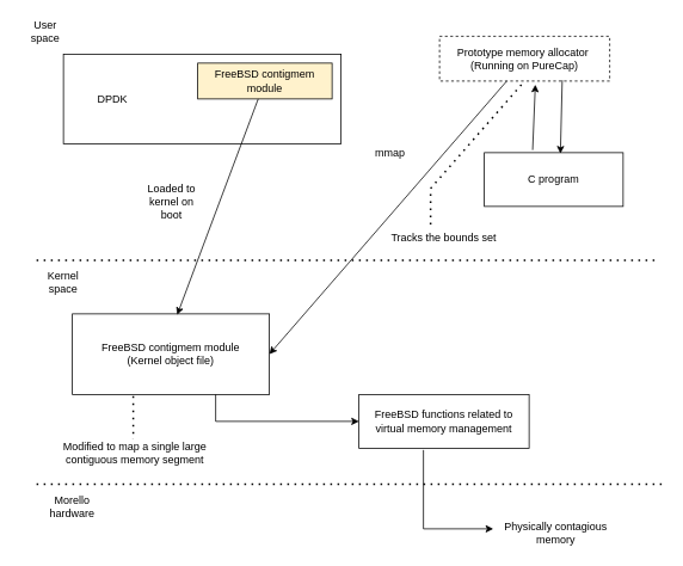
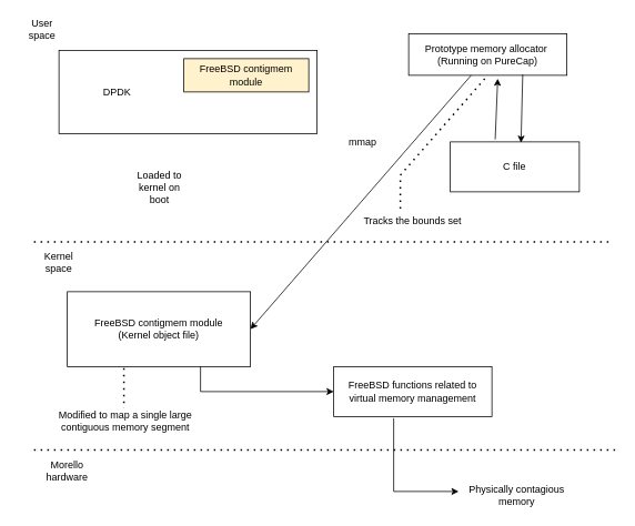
  <mxCell id="0" />
  <mxCell id="1" parent="0" />
  <mxCell id="2" value="" style="endArrow=none;dashed=1;html=1;dashPattern=1 3;strokeWidth=2;rounded=0;" edge="1" parent="1"><mxGeometry width="50" height="50" relative="1" as="geometry"><mxPoint x="40" y="290" as="sourcePoint" /><mxPoint x="730" y="290" as="targetPoint" /></mxGeometry></mxCell>
  <mxCell id="3" value="" style="endArrow=none;dashed=1;html=1;dashPattern=1 3;strokeWidth=2;rounded=0;" edge="1" parent="1"><mxGeometry width="50" height="50" relative="1" as="geometry"><mxPoint x="40" y="540" as="sourcePoint" /><mxPoint x="740" y="540" as="targetPoint" /><Array as="points"><mxPoint x="390" y="540" /></Array></mxGeometry></mxCell>
  <mxCell id="4" value="" style="rounded=0;whiteSpace=wrap;html=1;" vertex="1" parent="1"><mxGeometry x="70" y="60" width="310" height="100" as="geometry" /></mxCell>
  <mxCell id="5" value="FreeBSD contigmem module" style="rounded=0;whiteSpace=wrap;html=1;fillColor=#fff2cc;" vertex="1" parent="1"><mxGeometry x="220" y="70" width="150" height="40" as="geometry" /></mxCell>
- <mxCell id="6" value="Prototype memory allocator&amp;nbsp;&lt;div&gt;(Running on PureCap)&lt;/div&gt;" style="rounded=0;whiteSpace=wrap;html=1;dashed=1;" vertex="1" parent="1"><mxGeometry x="490" y="40" width="190" height="50" as="geometry" /></mxCell>
+ <mxCell id="6" value="Prototype memory allocator&amp;nbsp;&lt;div&gt;(Running on PureCap)&lt;/div&gt;" style="rounded=0;whiteSpace=wrap;html=1;" vertex="1" parent="1"><mxGeometry x="490" y="40" width="190" height="50" as="geometry" /></mxCell>
  <mxCell id="7" value="FreeBSD contigmem module&lt;div&gt;(Kernel object file)&lt;/div&gt;" style="rounded=0;whiteSpace=wrap;html=1;" vertex="1" parent="1"><mxGeometry x="80" y="350" width="220" height="90" as="geometry" /></mxCell>
- <mxCell id="8" value="" style="endArrow=classic;html=1;rounded=0;entryX=0.532;entryY=0.011;entryDx=0;entryDy=0;entryPerimeter=0;" edge="1" parent="1" source="5" target="7"><mxGeometry width="50" height="50" relative="1" as="geometry"><mxPoint x="370" y="170" as="sourcePoint" /><mxPoint x="420" y="120" as="targetPoint" /></mxGeometry></mxCell>
- <mxCell id="9" value="DPDK" style="text;html=1;align=center;verticalAlign=middle;whiteSpace=wrap;rounded=0;" vertex="1" parent="1"><mxGeometry x="95" y="95" width="60" height="30" as="geometry" /></mxCell>
+ <mxCell id="9" value="DPDK" style="text;html=1;align=center;verticalAlign=middle;whiteSpace=wrap;rounded=0;" vertex="1" parent="1"><mxGeometry x="110" y="95" width="60" height="30" as="geometry" /></mxCell>
  <mxCell id="10" value="Loaded to kernel on boot" style="text;html=1;align=center;verticalAlign=middle;whiteSpace=wrap;rounded=0;" vertex="1" parent="1"><mxGeometry x="161" y="210" width="60" height="30" as="geometry" /></mxCell>
  <mxCell id="11" value="mmap" style="text;html=1;align=center;verticalAlign=middle;whiteSpace=wrap;rounded=0;" vertex="1" parent="1"><mxGeometry x="405" y="150" width="60" height="40" as="geometry" /></mxCell>
  <mxCell id="12" value="" style="endArrow=none;startArrow=classic;html=1;rounded=0;exitX=1;exitY=0.5;exitDx=0;exitDy=0;entryX=0.395;entryY=1;entryDx=0;entryDy=0;entryPerimeter=0;" edge="1" parent="1" source="7" target="6"><mxGeometry width="50" height="50" relative="1" as="geometry"><mxPoint x="370" y="170" as="sourcePoint" /><mxPoint x="420" y="120" as="targetPoint" /></mxGeometry></mxCell>
- <mxCell id="13" value="C program" style="rounded=0;whiteSpace=wrap;html=1;" vertex="1" parent="1"><mxGeometry x="540" y="170" width="155" height="60" as="geometry" /></mxCell>
+ <mxCell id="13" value="C file" style="rounded=0;whiteSpace=wrap;html=1;" vertex="1" parent="1"><mxGeometry x="540" y="170" width="155" height="60" as="geometry" /></mxCell>
  <mxCell id="14" value="" style="endArrow=classic;html=1;rounded=0;entryX=0.563;entryY=1.08;entryDx=0;entryDy=0;entryPerimeter=0;exitX=0.348;exitY=-0.05;exitDx=0;exitDy=0;exitPerimeter=0;" edge="1" parent="1" source="13" target="6"><mxGeometry width="50" height="50" relative="1" as="geometry"><mxPoint x="370" y="350" as="sourcePoint" /><mxPoint x="420" y="300" as="targetPoint" /></mxGeometry></mxCell>
  <mxCell id="15" value="" style="endArrow=classic;html=1;rounded=0;exitX=0.721;exitY=0.98;exitDx=0;exitDy=0;exitPerimeter=0;entryX=0.548;entryY=0.017;entryDx=0;entryDy=0;entryPerimeter=0;" edge="1" parent="1" source="6" target="13"><mxGeometry width="50" height="50" relative="1" as="geometry"><mxPoint x="370" y="350" as="sourcePoint" /><mxPoint x="680" y="310" as="targetPoint" /></mxGeometry></mxCell>
  <mxCell id="16" value="" style="endArrow=none;dashed=1;html=1;dashPattern=1 3;strokeWidth=2;rounded=0;entryX=0.5;entryY=1;entryDx=0;entryDy=0;" edge="1" parent="1" target="6"><mxGeometry width="50" height="50" relative="1" as="geometry"><mxPoint x="480" y="250" as="sourcePoint" /><mxPoint x="420" y="300" as="targetPoint" /><Array as="points"><mxPoint x="480" y="210" /></Array></mxGeometry></mxCell>
  <mxCell id="17" value="Tracks the bounds set" style="text;html=1;align=center;verticalAlign=middle;whiteSpace=wrap;rounded=0;" vertex="1" parent="1"><mxGeometry x="430" y="250" width="130" height="30" as="geometry" /></mxCell>
  <mxCell id="18" value="" style="endArrow=classic;html=1;rounded=0;exitX=0.75;exitY=1;exitDx=0;exitDy=0;" edge="1" parent="1"><mxGeometry width="50" height="50" relative="1" as="geometry"><mxPoint x="240" y="440" as="sourcePoint" /><mxPoint x="400" y="470" as="targetPoint" /><Array as="points"><mxPoint x="240" y="470" /></Array></mxGeometry></mxCell>
  <mxCell id="19" value="FreeBSD functions related to virtual memory management" style="rounded=0;whiteSpace=wrap;html=1;" vertex="1" parent="1"><mxGeometry x="400" y="440" width="190" height="60" as="geometry" /></mxCell>
  <mxCell id="20" value="" style="endArrow=none;dashed=1;html=1;dashPattern=1 3;strokeWidth=2;rounded=0;exitX=0.309;exitY=1.022;exitDx=0;exitDy=0;exitPerimeter=0;" edge="1" parent="1" source="7"><mxGeometry width="50" height="50" relative="1" as="geometry"><mxPoint x="370" y="350" as="sourcePoint" /><mxPoint x="148" y="490" as="targetPoint" /></mxGeometry></mxCell>
  <mxCell id="21" value="Kernel space" style="text;html=1;align=center;verticalAlign=middle;whiteSpace=wrap;rounded=0;" vertex="1" parent="1"><mxGeometry x="40" y="300" width="60" height="30" as="geometry" /></mxCell>
  <mxCell id="22" value="User space" style="text;html=1;align=center;verticalAlign=middle;whiteSpace=wrap;rounded=0;" vertex="1" parent="1"><mxGeometry x="20" y="20" width="60" height="30" as="geometry" /></mxCell>
  <mxCell id="23" value="Modified to map a single large contiguous memory segment" style="text;html=1;align=center;verticalAlign=middle;whiteSpace=wrap;rounded=0;" vertex="1" parent="1"><mxGeometry x="50" y="490" width="200" height="30" as="geometry" /></mxCell>
  <mxCell id="24" value="Physically contagious memory" style="text;html=1;align=center;verticalAlign=middle;whiteSpace=wrap;rounded=0;" vertex="1" parent="1"><mxGeometry x="540" y="580" width="160" height="30" as="geometry" /></mxCell>
  <mxCell id="25" value="" style="endArrow=classic;html=1;rounded=0;exitX=0.379;exitY=1.033;exitDx=0;exitDy=0;exitPerimeter=0;" edge="1" parent="1" source="19"><mxGeometry width="50" height="50" relative="1" as="geometry"><mxPoint x="370" y="620" as="sourcePoint" /><mxPoint x="550" y="590" as="targetPoint" /><Array as="points"><mxPoint x="472" y="590" /></Array></mxGeometry></mxCell>
  <mxCell id="26" value="Morello hardware" style="text;html=1;align=center;verticalAlign=middle;whiteSpace=wrap;rounded=0;" vertex="1" parent="1"><mxGeometry x="40" y="550" width="80" height="30" as="geometry" /></mxCell>
